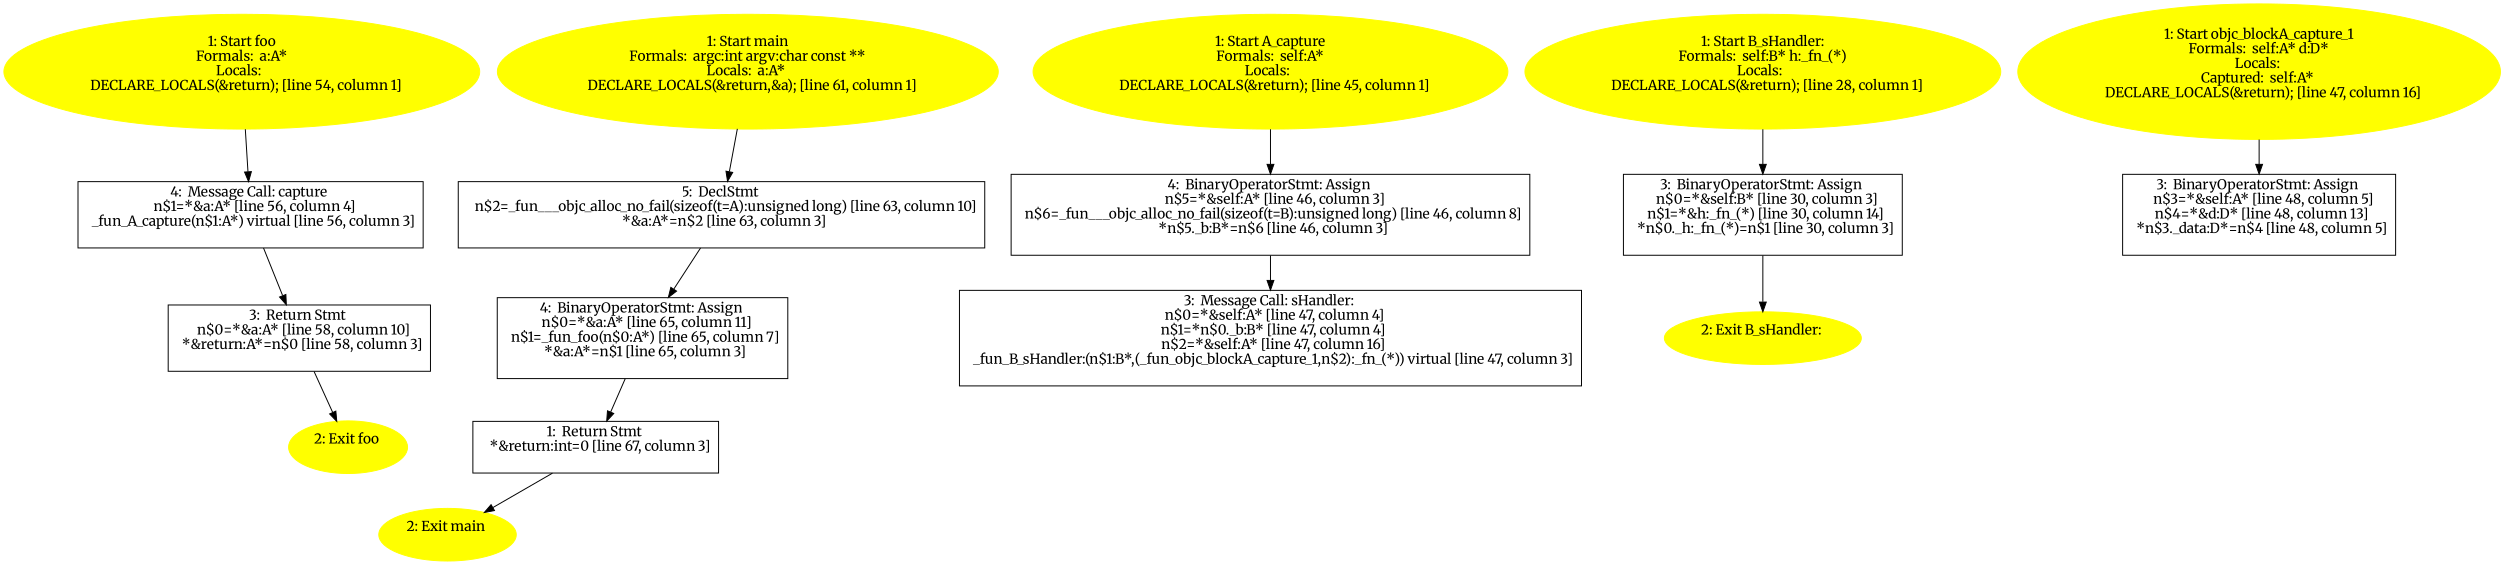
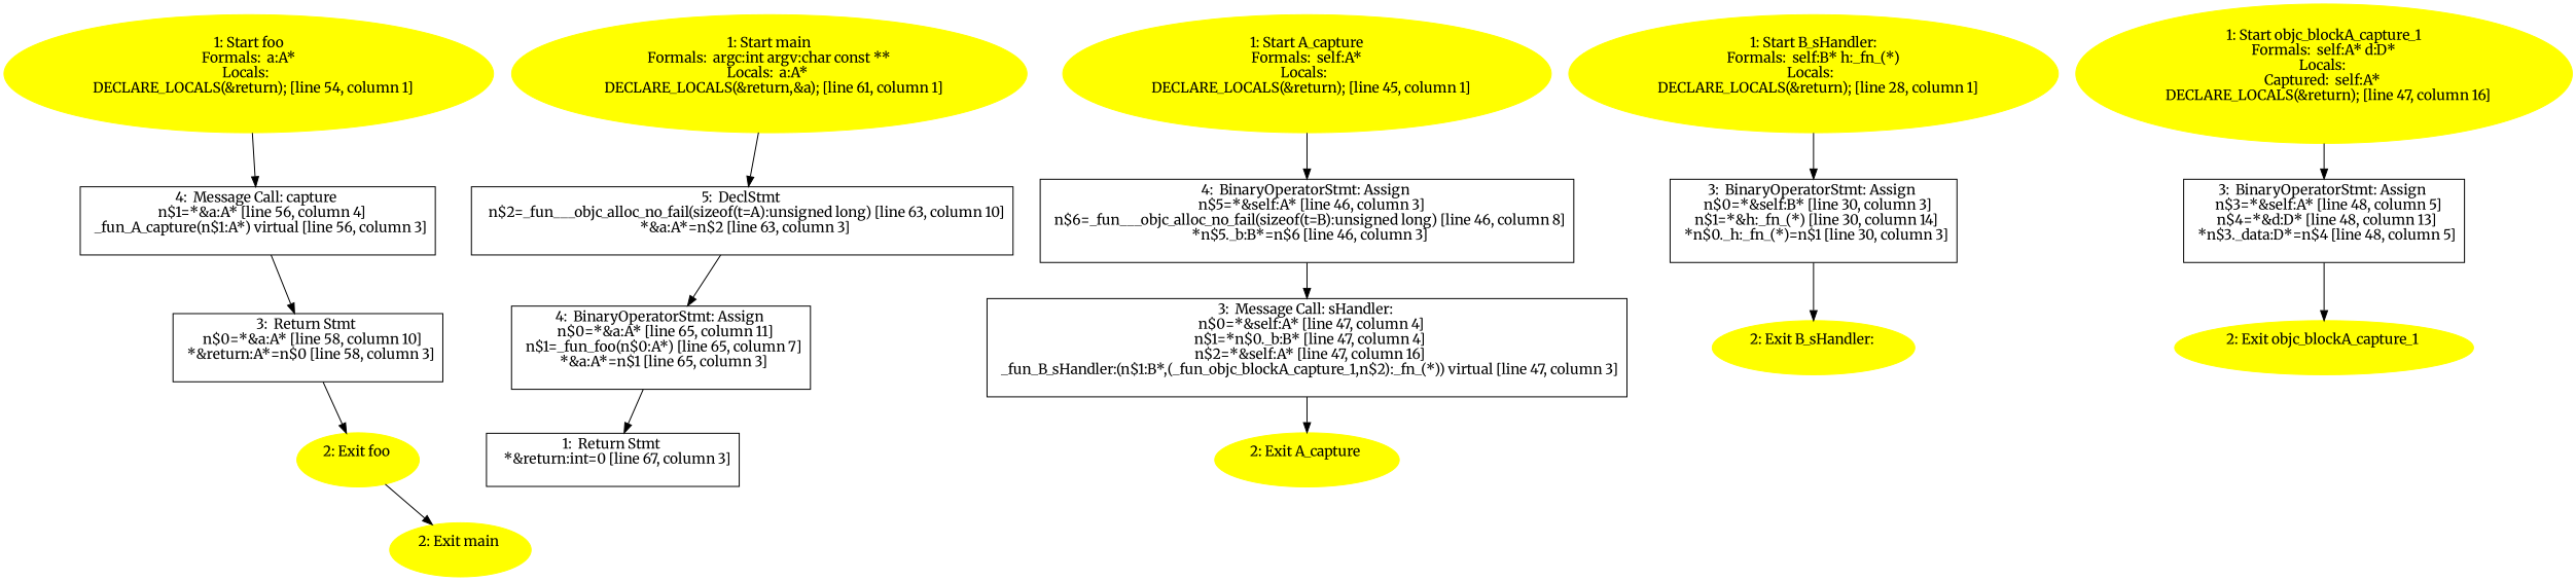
  digraph {
    fontname=Merriweather
    node [color=yellow fontname=Merriweather style=filled]
    edge [fontname=Merriweather]
    n1 [label="1: Start foo\nFormals:  a:A*\nLocals:  \n   DECLARE_LOCALS(&return); [line 54, column 1]\n "]
    n2 [label="4:  Message Call: capture \n   n$1=*&a:A* [line 56, column 4]\n  _fun_A_capture(n$1:A*) virtual [line 56, column 3]\n " shape=box color="" style=""]
    n3 [label="3:  Return Stmt \n   n$0=*&a:A* [line 58, column 10]\n  *&return:A*=n$0 [line 58, column 3]\n " shape=box color="" style=""]
    n4 [label="2: Exit foo \n  "]
    n5 [label="1: Start main\nFormals:  argc:int argv:char const **\nLocals:  a:A* \n   DECLARE_LOCALS(&return,&a); [line 61, column 1]\n "]
    n6 [label="5:  DeclStmt \n   n$2=_fun___objc_alloc_no_fail(sizeof(t=A):unsigned long) [line 63, column 10]\n  *&a:A*=n$2 [line 63, column 3]\n " shape=box color="" style=""]
    n7 [label="4:  BinaryOperatorStmt: Assign \n   n$0=*&a:A* [line 65, column 11]\n  n$1=_fun_foo(n$0:A*) [line 65, column 7]\n  *&a:A*=n$1 [line 65, column 3]\n " shape=box color="" style=""]
    n8 [label="1:  Return Stmt \n   *&return:int=0 [line 67, column 3]\n " shape=box color="" style=""]
    n9 [label="2: Exit main \n  "]
    n10 [label="1: Start A_capture\nFormals:  self:A*\nLocals:  \n   DECLARE_LOCALS(&return); [line 45, column 1]\n "]
    n11 [label="4:  BinaryOperatorStmt: Assign \n   n$5=*&self:A* [line 46, column 3]\n  n$6=_fun___objc_alloc_no_fail(sizeof(t=B):unsigned long) [line 46, column 8]\n  *n$5._b:B*=n$6 [line 46, column 3]\n " shape=box color="" style=""]
    n12 [label="3:  Message Call: sHandler: \n   n$0=*&self:A* [line 47, column 4]\n  n$1=*n$0._b:B* [line 47, column 4]\n  n$2=*&self:A* [line 47, column 16]\n  _fun_B_sHandler:(n$1:B*,(_fun_objc_blockA_capture_1,n$2):_fn_(*)) virtual [line 47, column 3]\n " shape=box color="" style=""]
+   n13 [label="2: Exit A_capture \n  "]
    n14 [label="1: Start B_sHandler:\nFormals:  self:B* h:_fn_(*)\nLocals:  \n   DECLARE_LOCALS(&return); [line 28, column 1]\n "]
    n15 [label="3:  BinaryOperatorStmt: Assign \n   n$0=*&self:B* [line 30, column 3]\n  n$1=*&h:_fn_(*) [line 30, column 14]\n  *n$0._h:_fn_(*)=n$1 [line 30, column 3]\n " shape=box color="" style=""]
    n16 [label="2: Exit B_sHandler: \n  "]
    n17 [label="1: Start objc_blockA_capture_1\nFormals:  self:A* d:D*\nLocals: \nCaptured:  self:A* \n   DECLARE_LOCALS(&return); [line 47, column 16]\n "]
    n18 [label="3:  BinaryOperatorStmt: Assign \n   n$3=*&self:A* [line 48, column 5]\n  n$4=*&d:D* [line 48, column 13]\n  *n$3._data:D*=n$4 [line 48, column 5]\n " shape=box color="" style=""]
+   n19 [label="2: Exit objc_blockA_capture_1 \n  "]
    n1 -> n2
    n2 -> n3
    n3 -> n4
    n5 -> n6
    n6 -> n7
    n7 -> n8
-   n8 -> n9
+   n4 -> n9
    n10 -> n11
    n11 -> n12
+   n12 -> n13
    n14 -> n15
    n15 -> n16
    n17 -> n18
+   n18 -> n19
  }
